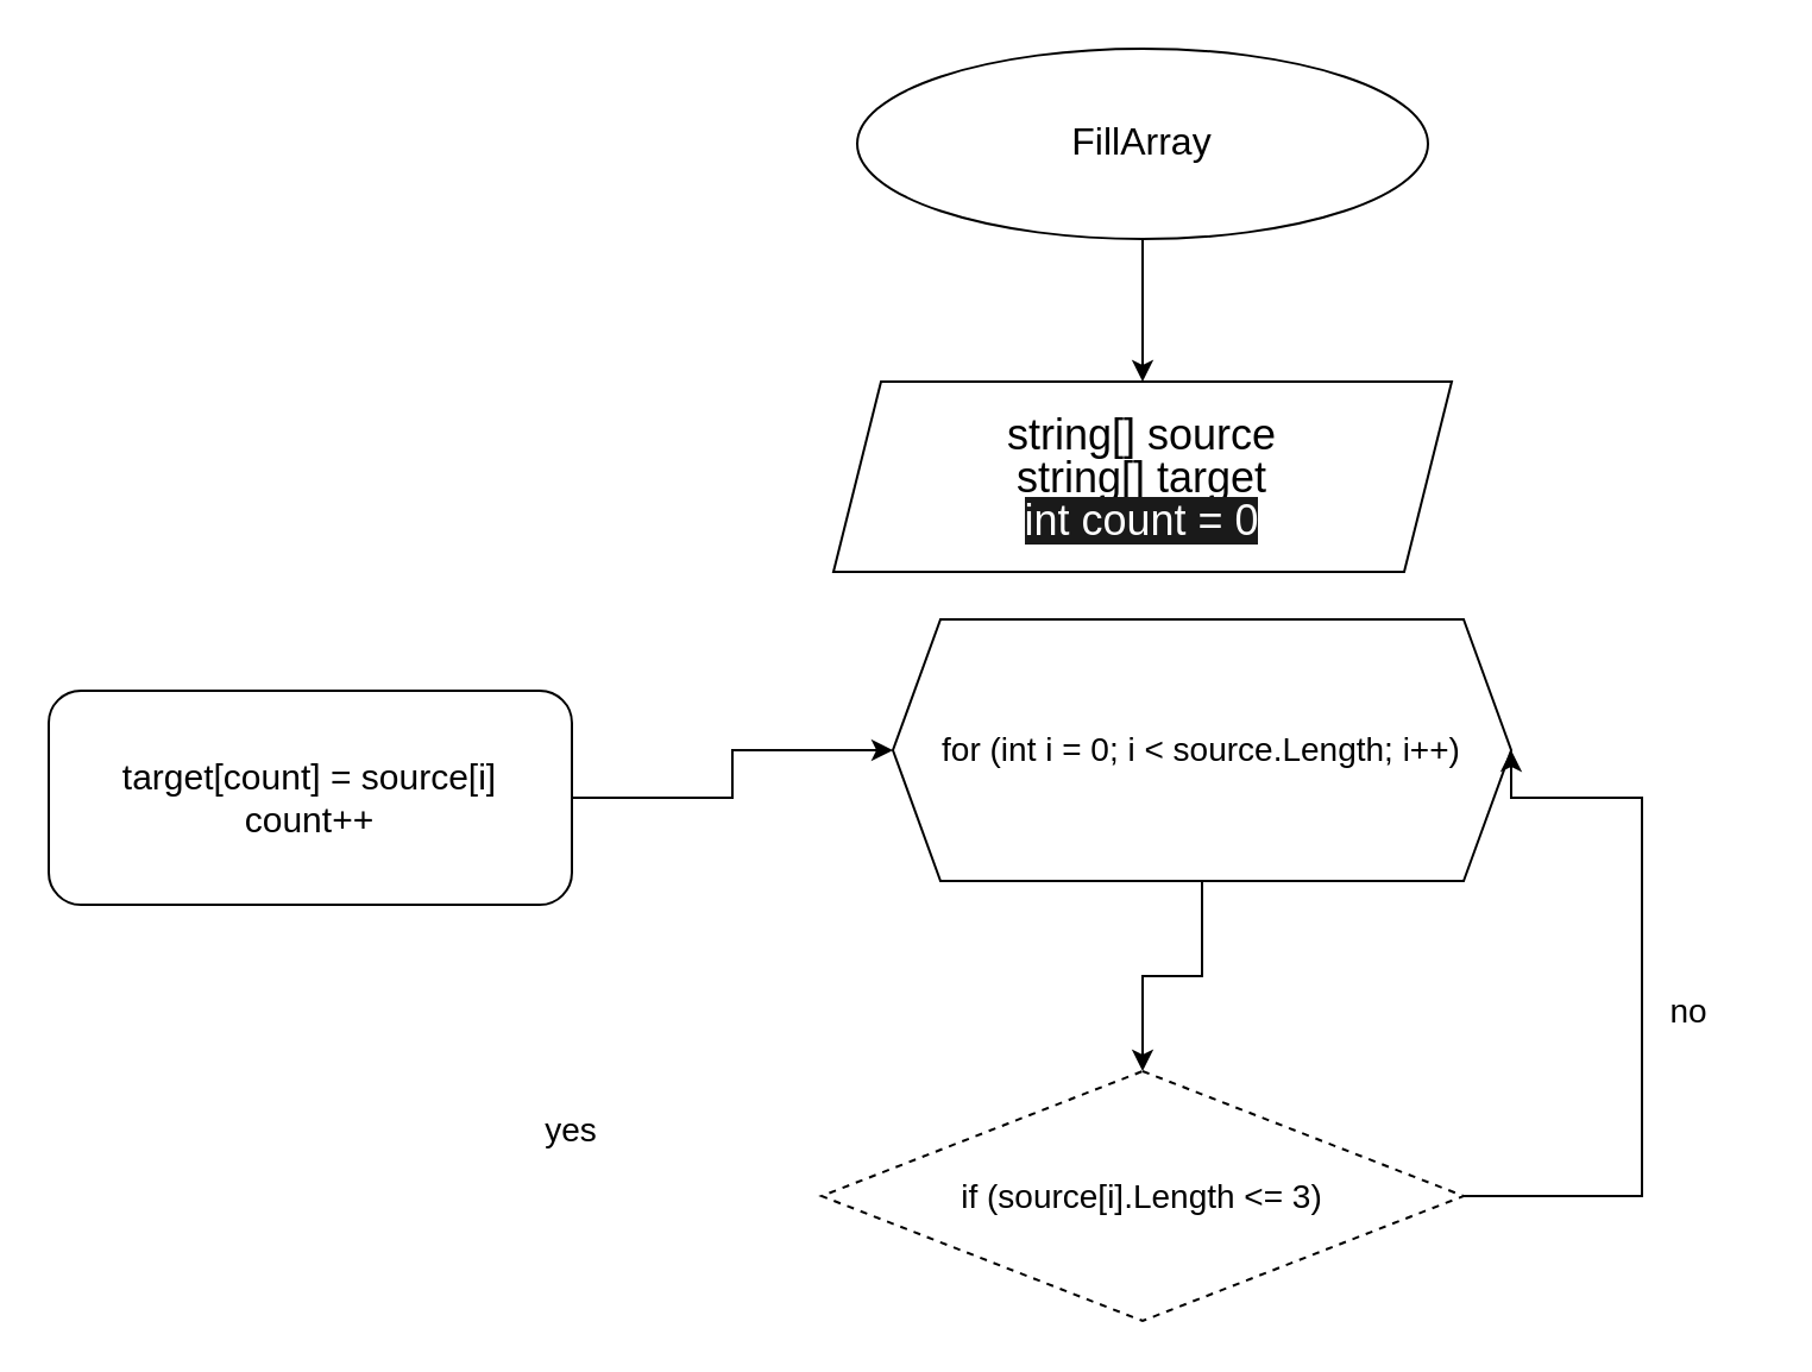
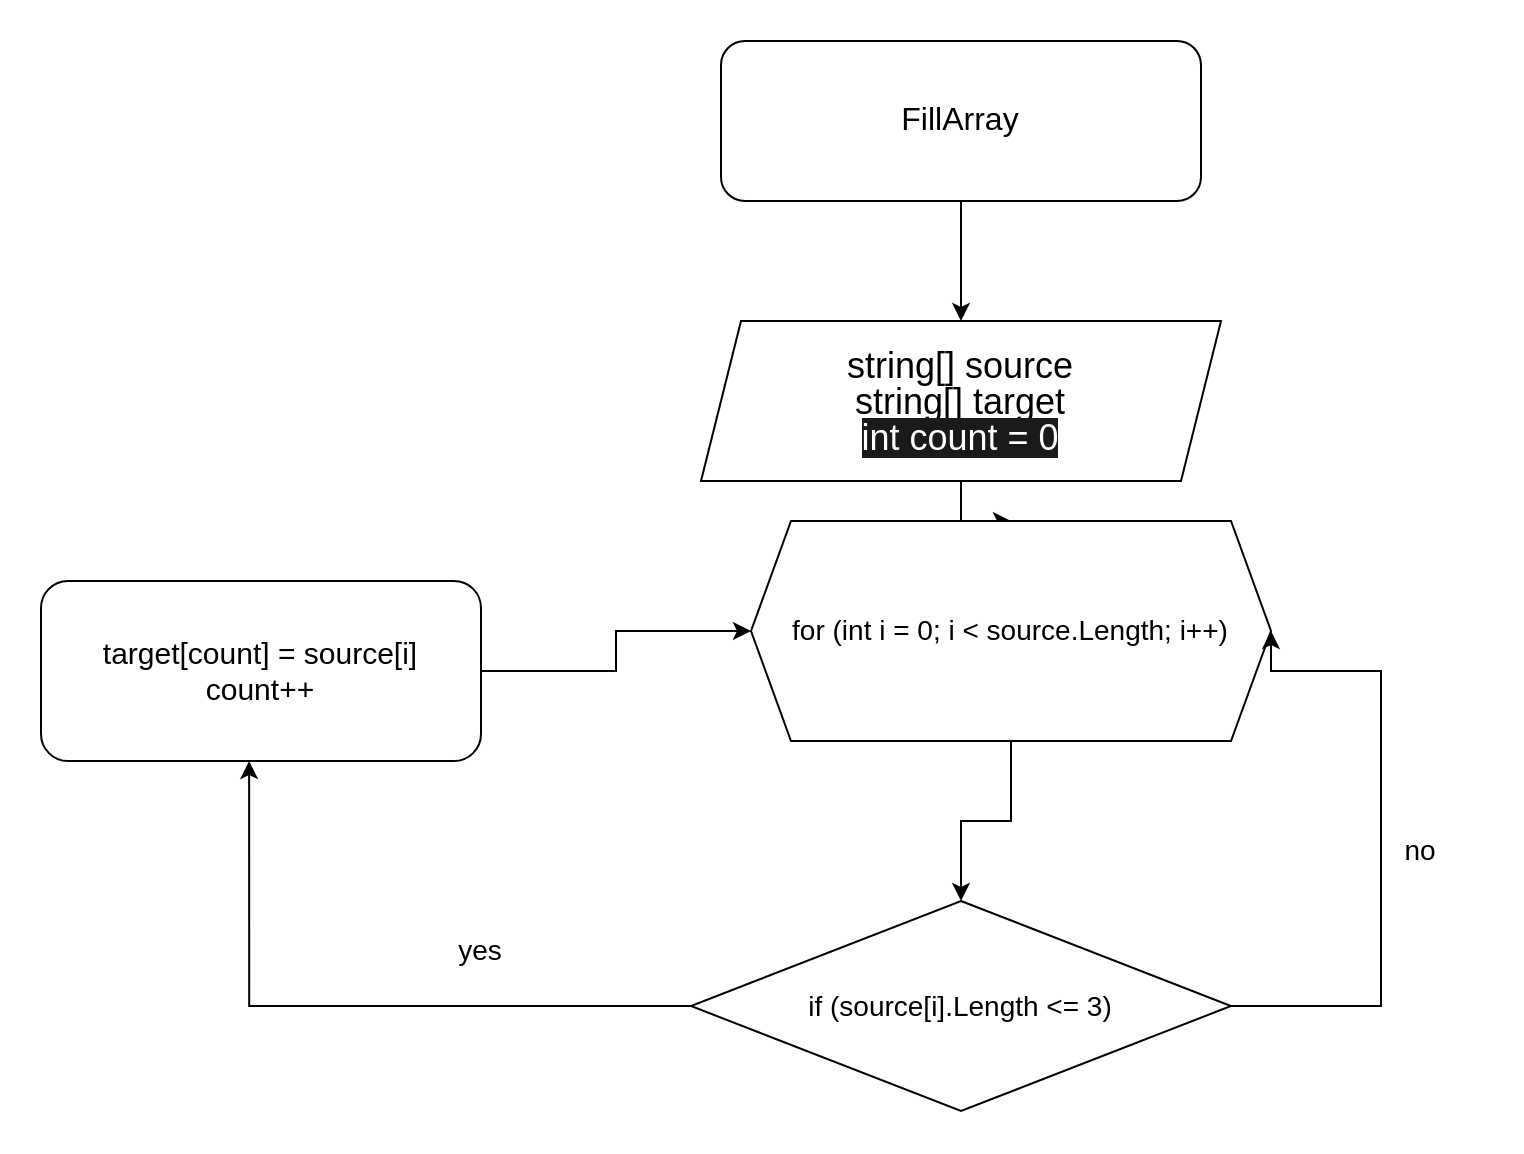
  <mxCell id="0" />
  <mxCell id="1" parent="0" />
  <mxCell id="2" value="" style="edgeStyle=orthogonalEdgeStyle;rounded=0;orthogonalLoop=1;jettySize=auto;html=1;" edge="1" parent="1" source="3" target="5"><mxGeometry relative="1" as="geometry" /></mxCell>
- <mxCell id="3" value="&lt;div style=&quot;line-height: 18px;&quot;&gt;&lt;font style=&quot;font-size: 16px;&quot;&gt;FillArray&lt;/font&gt;&lt;br&gt;&lt;/div&gt;" style="ellipse;whiteSpace=wrap;html=1;fillColor=default;" vertex="1" parent="1"><mxGeometry x="360" y="20" width="240" height="80" as="geometry" /></mxCell>
+ <mxCell id="3" value="&lt;div style=&quot;line-height: 18px;&quot;&gt;&lt;font style=&quot;font-size: 16px;&quot;&gt;FillArray&lt;/font&gt;&lt;br&gt;&lt;/div&gt;" style="rounded=1;whiteSpace=wrap;html=1;fillColor=default;" vertex="1" parent="1"><mxGeometry x="360" y="20" width="240" height="80" as="geometry" /></mxCell>
+ <mxCell id="4" value="" style="edgeStyle=orthogonalEdgeStyle;rounded=0;orthogonalLoop=1;jettySize=auto;html=1;" edge="1" parent="1" source="5" target="7"><mxGeometry relative="1" as="geometry" /></mxCell>
  <mxCell id="5" value="&lt;div style=&quot;line-height: 18px; font-size: 18px;&quot;&gt;string[] source&lt;br&gt;&lt;/div&gt;&lt;div style=&quot;line-height: 18px; font-size: 18px;&quot;&gt;&lt;div style=&quot;line-height: 18px;&quot;&gt;string[] target&lt;br&gt;&lt;/div&gt;&lt;div style=&quot;line-height: 18px;&quot;&gt;&lt;font color=&quot;#ffffff&quot; style=&quot;font-size: 18px; background-color: rgb(26, 26, 26);&quot;&gt;int count = 0&lt;/font&gt;&lt;/div&gt;&lt;/div&gt;" style="shape=parallelogram;perimeter=parallelogramPerimeter;whiteSpace=wrap;html=1;fixedSize=1;" vertex="1" parent="1"><mxGeometry x="350" y="160" width="260" height="80" as="geometry" /></mxCell>
  <mxCell id="6" value="" style="edgeStyle=orthogonalEdgeStyle;rounded=0;orthogonalLoop=1;jettySize=auto;html=1;" edge="1" parent="1" source="7" target="9"><mxGeometry relative="1" as="geometry" /></mxCell>
  <mxCell id="7" value="&lt;div style=&quot;line-height: 18px;&quot;&gt;&lt;font style=&quot;font-size: 14px;&quot;&gt;  for (int i = 0; i &amp;lt; source.Length; i++)&lt;/font&gt;&lt;br&gt;&lt;/div&gt;" style="shape=hexagon;perimeter=hexagonPerimeter2;whiteSpace=wrap;html=1;fixedSize=1;" vertex="1" parent="1"><mxGeometry x="375" y="260" width="260" height="110" as="geometry" /></mxCell>
  <mxCell id="8" style="edgeStyle=orthogonalEdgeStyle;rounded=0;orthogonalLoop=1;jettySize=auto;html=1;entryX=1;entryY=0.5;entryDx=0;entryDy=0;" edge="1" parent="1" source="9" target="7"><mxGeometry relative="1" as="geometry"><Array as="points"><mxPoint x="690" y="503" /><mxPoint x="690" y="335" /></Array></mxGeometry></mxCell>
- <mxCell id="9" value="&lt;font style=&quot;font-size: 14px;&quot;&gt;if (source[i].Length &amp;lt;= 3)&lt;/font&gt;" style="rhombus;whiteSpace=wrap;html=1;dashed=1;" vertex="1" parent="1"><mxGeometry x="345" y="450" width="270" height="105" as="geometry" /></mxCell>
+ <mxCell id="9" value="&lt;font style=&quot;font-size: 14px;&quot;&gt;if (source[i].Length &amp;lt;= 3)&lt;/font&gt;" style="rhombus;whiteSpace=wrap;html=1;" vertex="1" parent="1"><mxGeometry x="345" y="450" width="270" height="105" as="geometry" /></mxCell>
  <mxCell id="10" value="" style="edgeStyle=orthogonalEdgeStyle;rounded=0;orthogonalLoop=1;jettySize=auto;html=1;" edge="1" parent="1" source="11" target="7"><mxGeometry relative="1" as="geometry" /></mxCell>
  <mxCell id="11" value="&lt;font style=&quot;font-size: 15px;&quot;&gt;target[count] = source[i]&lt;br&gt;count++&lt;/font&gt;" style="whiteSpace=wrap;html=1;rounded=1;" vertex="1" parent="1"><mxGeometry x="20" y="290" width="220" height="90" as="geometry" /></mxCell>
+ <mxCell id="12" style="edgeStyle=orthogonalEdgeStyle;rounded=0;orthogonalLoop=1;jettySize=auto;html=1;entryX=0.473;entryY=1;entryDx=0;entryDy=0;entryPerimeter=0;" edge="1" parent="1" source="9" target="11"><mxGeometry relative="1" as="geometry" /></mxCell>
  <mxCell id="13" value="&lt;font style=&quot;font-size: 14px;&quot;&gt;yes&lt;/font&gt;" style="text;html=1;strokeColor=none;fillColor=none;align=center;verticalAlign=middle;whiteSpace=wrap;rounded=0;" vertex="1" parent="1"><mxGeometry x="210" y="460" width="60" height="30" as="geometry" /></mxCell>
  <mxCell id="14" value="&lt;font style=&quot;font-size: 14px;&quot;&gt;no&lt;/font&gt;" style="text;html=1;strokeColor=none;fillColor=none;align=center;verticalAlign=middle;whiteSpace=wrap;rounded=0;" vertex="1" parent="1"><mxGeometry x="680" y="410" width="60" height="30" as="geometry" /></mxCell>
